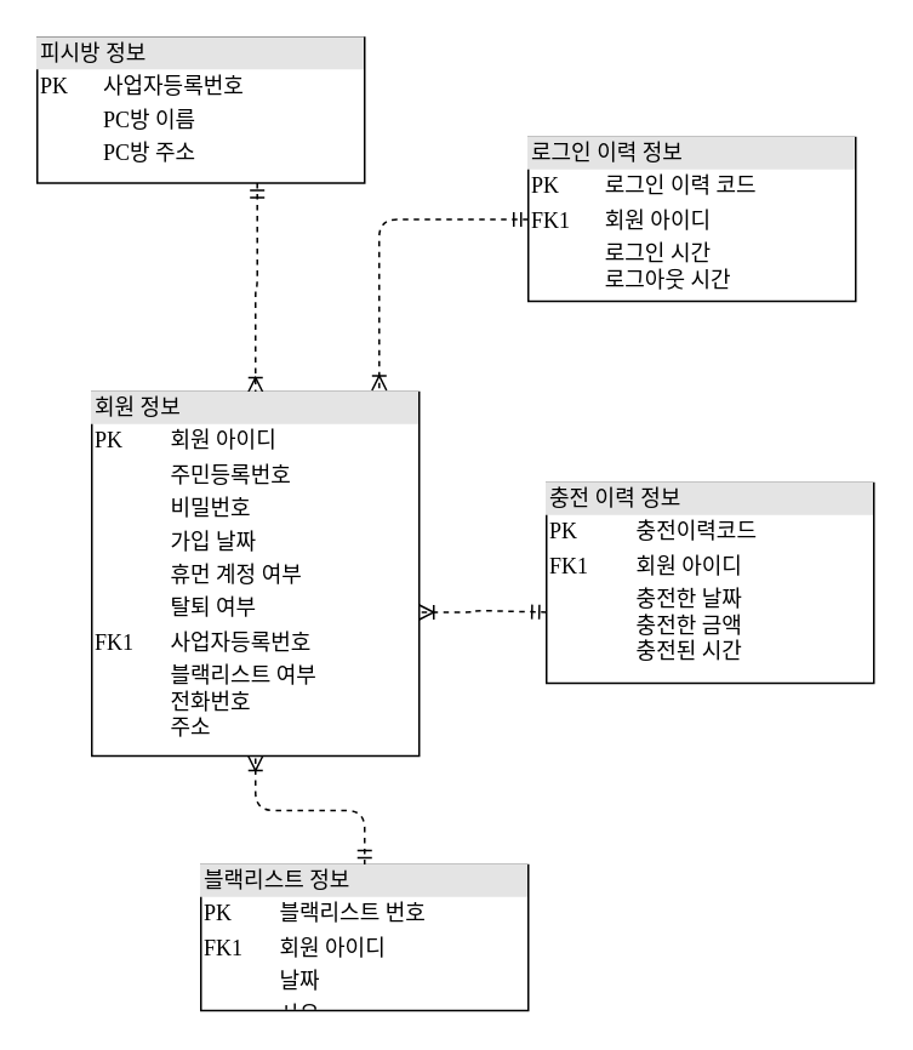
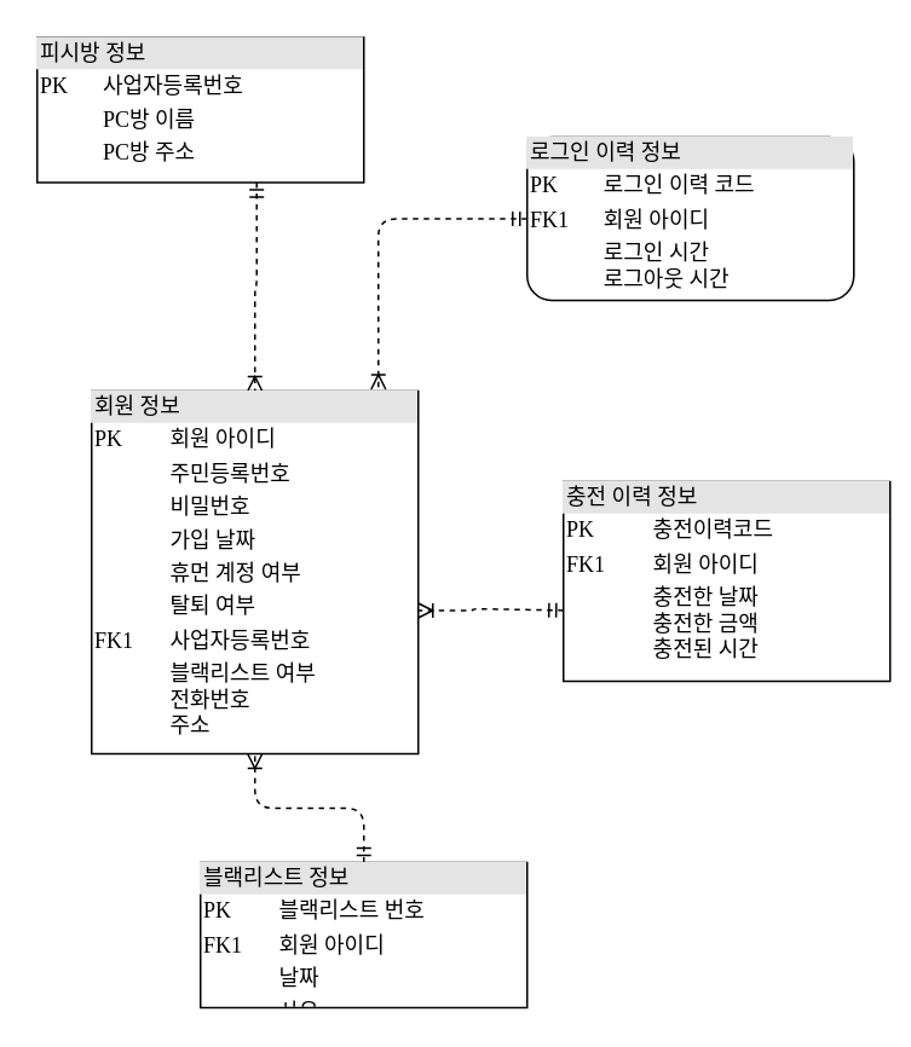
  <mxCell id="0" />
  <mxCell id="1" parent="0" />
  <mxCell id="2" style="edgeStyle=orthogonalEdgeStyle;shape=connector;curved=0;rounded=1;orthogonalLoop=1;jettySize=auto;html=1;exitX=0.672;exitY=1;exitDx=0;exitDy=0;dashed=1;labelBackgroundColor=default;strokeColor=default;align=center;verticalAlign=middle;fontFamily=Helvetica;fontSize=11;fontColor=default;startArrow=ERmandOne;startFill=0;endArrow=ERoneToMany;endFill=0;exitPerimeter=0;" edge="1" parent="1" source="3" target="6"><mxGeometry relative="1" as="geometry"><Array as="points" /></mxGeometry></mxCell>
  <mxCell id="3" value="&lt;div style=&quot;box-sizing: border-box ; width: 100% ; background: #e4e4e4 ; padding: 2px&quot;&gt;피시방 정보&lt;/div&gt;&lt;table style=&quot;width: 100% ; font-size: 1em&quot; cellpadding=&quot;2&quot; cellspacing=&quot;0&quot;&gt;&lt;tbody&gt;&lt;tr&gt;&lt;td&gt;PK&lt;/td&gt;&lt;td&gt;사업자등록번호&lt;/td&gt;&lt;/tr&gt;&lt;tr&gt;&lt;td&gt;&lt;br&gt;&lt;/td&gt;&lt;td&gt;PC방 이름&lt;/td&gt;&lt;/tr&gt;&lt;tr&gt;&lt;td&gt;&lt;/td&gt;&lt;td&gt;PC방 주소&lt;/td&gt;&lt;/tr&gt;&lt;tr&gt;&lt;td&gt;&lt;br&gt;&lt;/td&gt;&lt;td&gt;&lt;br&gt;&lt;/td&gt;&lt;/tr&gt;&lt;tr&gt;&lt;td&gt;&lt;br&gt;&lt;/td&gt;&lt;td&gt;&lt;br&gt;&lt;/td&gt;&lt;/tr&gt;&lt;tr&gt;&lt;td&gt;&lt;br&gt;&lt;/td&gt;&lt;td&gt;&lt;br&gt;&lt;/td&gt;&lt;/tr&gt;&lt;/tbody&gt;&lt;/table&gt;" style="verticalAlign=top;align=left;overflow=fill;html=1;rounded=0;shadow=0;comic=0;labelBackgroundColor=none;strokeWidth=1;fontFamily=Verdana;fontSize=12" parent="1" vertex="1"><mxGeometry x="20" y="20" width="180" height="80" as="geometry" /></mxCell>
  <mxCell id="4" style="edgeStyle=orthogonalEdgeStyle;shape=connector;curved=0;rounded=1;orthogonalLoop=1;jettySize=auto;html=1;exitX=0.5;exitY=0;exitDx=0;exitDy=0;entryX=0.5;entryY=1;entryDx=0;entryDy=0;dashed=1;labelBackgroundColor=default;strokeColor=default;align=center;verticalAlign=middle;fontFamily=Helvetica;fontSize=11;fontColor=default;startArrow=ERmandOne;startFill=0;endArrow=ERoneToMany;endFill=0;" edge="1" parent="1" source="5" target="6"><mxGeometry relative="1" as="geometry" /></mxCell>
  <mxCell id="5" value="&lt;div style=&quot;box-sizing: border-box ; width: 100% ; background: #e4e4e4 ; padding: 2px&quot;&gt;블랙리스트 정보&lt;/div&gt;&lt;table style=&quot;width: 100% ; font-size: 1em&quot; cellpadding=&quot;2&quot; cellspacing=&quot;0&quot;&gt;&lt;tbody&gt;&lt;tr&gt;&lt;td&gt;PK&lt;/td&gt;&lt;td&gt;블랙리스트 번호&lt;/td&gt;&lt;/tr&gt;&lt;tr&gt;&lt;td&gt;FK1&lt;/td&gt;&lt;td&gt;회원 아이디&lt;/td&gt;&lt;/tr&gt;&lt;tr&gt;&lt;td&gt;&lt;/td&gt;&lt;td&gt;날짜&lt;/td&gt;&lt;/tr&gt;&lt;tr&gt;&lt;td&gt;&lt;br&gt;&lt;/td&gt;&lt;td&gt;사유&lt;/td&gt;&lt;/tr&gt;&lt;tr&gt;&lt;td&gt;&lt;br&gt;&lt;/td&gt;&lt;td&gt;&lt;br&gt;&lt;/td&gt;&lt;/tr&gt;&lt;/tbody&gt;&lt;/table&gt;" style="verticalAlign=top;align=left;overflow=fill;html=1;rounded=0;shadow=0;comic=0;labelBackgroundColor=none;strokeWidth=1;fontFamily=Verdana;fontSize=12" parent="1" vertex="1"><mxGeometry x="110" y="475" width="180" height="80" as="geometry" /></mxCell>
  <mxCell id="6" value="&lt;div style=&quot;box-sizing: border-box ; width: 100% ; background: #e4e4e4 ; padding: 2px&quot;&gt;회원 정보&lt;/div&gt;&lt;table style=&quot;width: 100% ; font-size: 1em&quot; cellpadding=&quot;2&quot; cellspacing=&quot;0&quot;&gt;&lt;tbody&gt;&lt;tr&gt;&lt;td&gt;PK&lt;/td&gt;&lt;td&gt;회원 아이디&lt;/td&gt;&lt;/tr&gt;&lt;tr&gt;&lt;td&gt;&lt;br&gt;&lt;/td&gt;&lt;td&gt;주민등록번호&lt;/td&gt;&lt;/tr&gt;&lt;tr&gt;&lt;td&gt;&lt;/td&gt;&lt;td&gt;비밀번호&lt;/td&gt;&lt;/tr&gt;&lt;tr&gt;&lt;td&gt;&lt;br&gt;&lt;/td&gt;&lt;td&gt;가입 날짜&lt;/td&gt;&lt;/tr&gt;&lt;tr&gt;&lt;td&gt;&lt;br&gt;&lt;/td&gt;&lt;td&gt;휴먼 계정 여부&lt;/td&gt;&lt;/tr&gt;&lt;tr&gt;&lt;td&gt;&lt;br&gt;&lt;/td&gt;&lt;td&gt;탈퇴 여부&lt;/td&gt;&lt;/tr&gt;&lt;tr&gt;&lt;td&gt;FK1&lt;br&gt;&lt;/td&gt;&lt;td style=&quot;&quot;&gt;사업자등록번호&lt;/td&gt;&lt;/tr&gt;&lt;tr&gt;&lt;td style=&quot;text-align: center;&quot;&gt;&lt;br&gt;&lt;/td&gt;&lt;td&gt;&lt;div style=&quot;&quot;&gt;&lt;span style=&quot;font-size: 1em; background-color: initial;&quot;&gt;블랙리스트 여부&lt;/span&gt;&lt;/div&gt;전화번호&lt;br&gt;주소&lt;/td&gt;&lt;/tr&gt;&lt;tr&gt;&lt;td&gt;&lt;/td&gt;&lt;td&gt;&lt;br&gt;&lt;/td&gt;&lt;/tr&gt;&lt;/tbody&gt;&lt;/table&gt;" style="verticalAlign=top;align=left;overflow=fill;html=1;rounded=0;shadow=0;comic=0;labelBackgroundColor=none;strokeWidth=1;fontFamily=Verdana;fontSize=12" parent="1" vertex="1"><mxGeometry x="50" y="215" width="180" height="200" as="geometry" /></mxCell>
- <mxCell id="7" value="&lt;div style=&quot;box-sizing:border-box;width:100%;background:#e4e4e4;padding:2px;&quot;&gt;충전 이력 정보&lt;/div&gt;&lt;table style=&quot;width:100%;font-size:1em;&quot; cellpadding=&quot;2&quot; cellspacing=&quot;0&quot;&gt;&lt;tbody&gt;&lt;tr&gt;&lt;td&gt;PK&lt;/td&gt;&lt;td&gt;충전이력코드&lt;/td&gt;&lt;/tr&gt;&lt;tr&gt;&lt;td&gt;FK1&lt;/td&gt;&lt;td&gt;회원 아이디&lt;/td&gt;&lt;/tr&gt;&lt;tr&gt;&lt;td&gt;&lt;/td&gt;&lt;td&gt;충전한 날짜&lt;br&gt;충전한 금액&lt;br&gt;충전된 시간&lt;/td&gt;&lt;/tr&gt;&lt;/tbody&gt;&lt;/table&gt;" style="verticalAlign=top;align=left;overflow=fill;html=1;rounded=0;shadow=0;comic=0;labelBackgroundColor=none;strokeWidth=1;fontFamily=Verdana;fontSize=12" parent="1" vertex="1"><mxGeometry x="300" y="265" width="180" height="110" as="geometry" /></mxCell>
- <mxCell id="8" value="&lt;div style=&quot;box-sizing:border-box;width:100%;background:#e4e4e4;padding:2px;&quot;&gt;로그인 이력 정보&lt;/div&gt;&lt;table style=&quot;width:100%;font-size:1em;&quot; cellpadding=&quot;2&quot; cellspacing=&quot;0&quot;&gt;&lt;tbody&gt;&lt;tr&gt;&lt;td&gt;PK&lt;/td&gt;&lt;td&gt;로그인 이력 코드&lt;/td&gt;&lt;/tr&gt;&lt;tr&gt;&lt;td&gt;FK1&lt;/td&gt;&lt;td&gt;회원 아이디&lt;/td&gt;&lt;/tr&gt;&lt;tr&gt;&lt;td&gt;&lt;/td&gt;&lt;td&gt;로그인 시간&lt;br&gt;로그아웃 시간&lt;/td&gt;&lt;/tr&gt;&lt;/tbody&gt;&lt;/table&gt;" style="verticalAlign=top;align=left;overflow=fill;html=1;rounded=0;shadow=0;comic=0;labelBackgroundColor=none;strokeWidth=1;fontFamily=Verdana;fontSize=12" parent="1" vertex="1"><mxGeometry x="290" y="75" width="180" height="90" as="geometry" /></mxCell>
+ <mxCell id="7" value="&lt;div style=&quot;box-sizing:border-box;width:100%;background:#e4e4e4;padding:2px;&quot;&gt;충전 이력 정보&lt;/div&gt;&lt;table style=&quot;width:100%;font-size:1em;&quot; cellpadding=&quot;2&quot; cellspacing=&quot;0&quot;&gt;&lt;tbody&gt;&lt;tr&gt;&lt;td&gt;PK&lt;/td&gt;&lt;td&gt;충전이력코드&lt;/td&gt;&lt;/tr&gt;&lt;tr&gt;&lt;td&gt;FK1&lt;/td&gt;&lt;td&gt;회원 아이디&lt;/td&gt;&lt;/tr&gt;&lt;tr&gt;&lt;td&gt;&lt;/td&gt;&lt;td&gt;충전한 날짜&lt;br&gt;충전한 금액&lt;br&gt;충전된 시간&lt;/td&gt;&lt;/tr&gt;&lt;/tbody&gt;&lt;/table&gt;" style="verticalAlign=top;align=left;overflow=fill;html=1;rounded=0;shadow=0;comic=0;labelBackgroundColor=none;strokeWidth=1;fontFamily=Verdana;fontSize=12" parent="1" vertex="1"><mxGeometry x="310" y="265" width="180" height="110" as="geometry" /></mxCell>
+ <mxCell id="8" value="&lt;div style=&quot;box-sizing:border-box;width:100%;background:#e4e4e4;padding:2px;&quot;&gt;로그인 이력 정보&lt;/div&gt;&lt;table style=&quot;width:100%;font-size:1em;&quot; cellpadding=&quot;2&quot; cellspacing=&quot;0&quot;&gt;&lt;tbody&gt;&lt;tr&gt;&lt;td&gt;PK&lt;/td&gt;&lt;td&gt;로그인 이력 코드&lt;/td&gt;&lt;/tr&gt;&lt;tr&gt;&lt;td&gt;FK1&lt;/td&gt;&lt;td&gt;회원 아이디&lt;/td&gt;&lt;/tr&gt;&lt;tr&gt;&lt;td&gt;&lt;/td&gt;&lt;td&gt;로그인 시간&lt;br&gt;로그아웃 시간&lt;/td&gt;&lt;/tr&gt;&lt;/tbody&gt;&lt;/table&gt;" style="verticalAlign=top;align=left;overflow=fill;html=1;shadow=0;comic=0;labelBackgroundColor=none;strokeWidth=1;fontFamily=Verdana;fontSize=12;rounded=1;" parent="1" vertex="1"><mxGeometry x="290" y="75" width="180" height="90" as="geometry" /></mxCell>
  <mxCell id="9" style="edgeStyle=orthogonalEdgeStyle;shape=connector;curved=0;rounded=1;orthogonalLoop=1;jettySize=auto;html=1;exitX=0;exitY=0.5;exitDx=0;exitDy=0;entryX=0.878;entryY=-0.005;entryDx=0;entryDy=0;entryPerimeter=0;dashed=1;labelBackgroundColor=default;strokeColor=default;align=center;verticalAlign=middle;fontFamily=Helvetica;fontSize=11;fontColor=default;startArrow=ERmandOne;startFill=0;endArrow=ERoneToMany;endFill=0;" edge="1" parent="1" source="8" target="6"><mxGeometry relative="1" as="geometry" /></mxCell>
  <mxCell id="10" style="edgeStyle=orthogonalEdgeStyle;shape=connector;curved=0;rounded=1;orthogonalLoop=1;jettySize=auto;html=1;exitX=0;exitY=0.645;exitDx=0;exitDy=0;dashed=1;labelBackgroundColor=default;strokeColor=default;align=center;verticalAlign=middle;fontFamily=Helvetica;fontSize=11;fontColor=default;startArrow=ERmandOne;startFill=0;endArrow=ERoneToMany;endFill=0;exitPerimeter=0;" edge="1" parent="1" source="7" target="6"><mxGeometry relative="1" as="geometry"><Array as="points"><mxPoint x="260" y="335" /><mxPoint x="260" y="336" /></Array></mxGeometry></mxCell>
